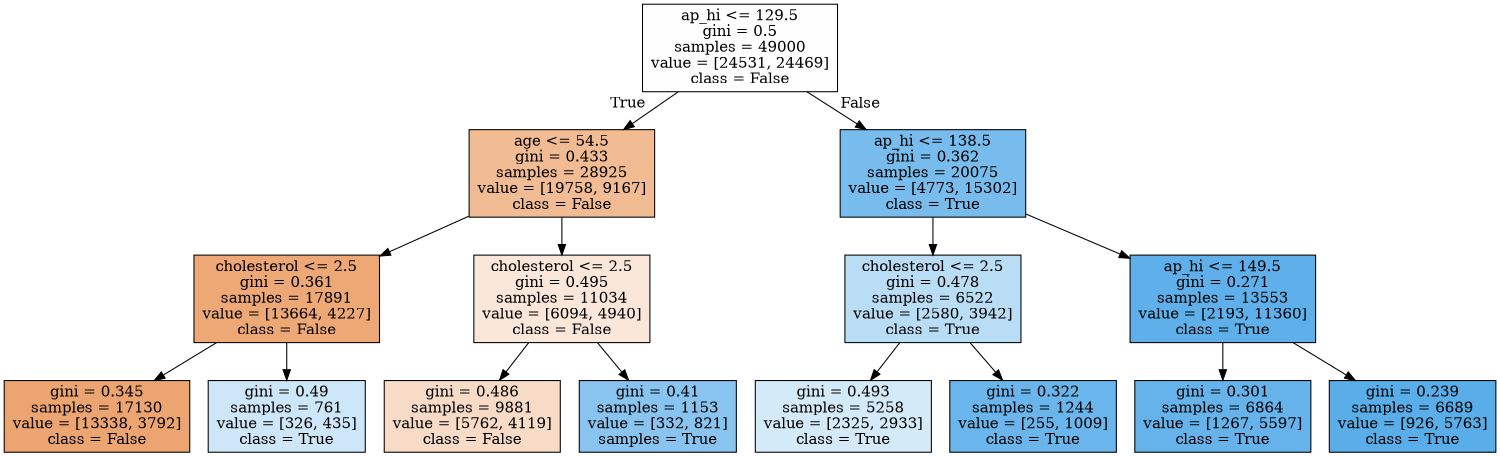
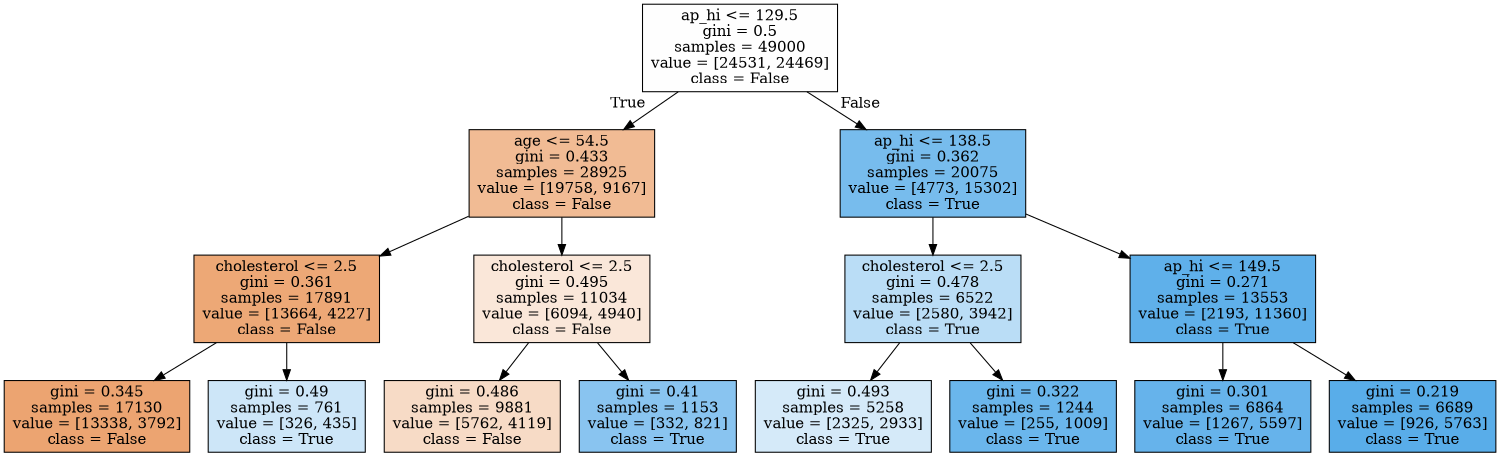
  digraph {
    node [color=black shape=box style=filled]
    n1 [fillcolor="#e5813901" label="ap_hi <= 129.5\ngini = 0.5\nsamples = 49000\nvalue = [24531, 24469]\nclass = False"]
    n2 [fillcolor="#e5813989" label="age <= 54.5\ngini = 0.433\nsamples = 28925\nvalue = [19758, 9167]\nclass = False"]
    n3 [fillcolor="#399de5af" label="ap_hi <= 138.5\ngini = 0.362\nsamples = 20075\nvalue = [4773, 15302]\nclass = True"]
    n4 [fillcolor="#e58139b0" label="cholesterol <= 2.5\ngini = 0.361\nsamples = 17891\nvalue = [13664, 4227]\nclass = False"]
    n5 [fillcolor="#e5813930" label="cholesterol <= 2.5\ngini = 0.495\nsamples = 11034\nvalue = [6094, 4940]\nclass = False"]
    n6 [fillcolor="#399de558" label="cholesterol <= 2.5\ngini = 0.478\nsamples = 6522\nvalue = [2580, 3942]\nclass = True"]
    n7 [fillcolor="#399de5ce" label="ap_hi <= 149.5\ngini = 0.271\nsamples = 13553\nvalue = [2193, 11360]\nclass = True"]
    n8 [fillcolor="#e58139b7" label="gini = 0.345\nsamples = 17130\nvalue = [13338, 3792]\nclass = False"]
    n9 [fillcolor="#399de540" label="gini = 0.49\nsamples = 761\nvalue = [326, 435]\nclass = True"]
    n10 [fillcolor="#e5813949" label="gini = 0.486\nsamples = 9881\nvalue = [5762, 4119]\nclass = False"]
-   n11 [fillcolor="#399de598" label="gini = 0.41\nsamples = 1153\nvalue = [332, 821]\nsamples = True"]
+   n11 [fillcolor="#399de598" label="gini = 0.41\nsamples = 1153\nvalue = [332, 821]\nclass = True"]
    n12 [fillcolor="#399de535" label="gini = 0.493\nsamples = 5258\nvalue = [2325, 2933]\nclass = True"]
    n13 [fillcolor="#399de5bf" label="gini = 0.322\nsamples = 1244\nvalue = [255, 1009]\nclass = True"]
    n14 [fillcolor="#399de5c5" label="gini = 0.301\nsamples = 6864\nvalue = [1267, 5597]\nclass = True"]
-   n15 [fillcolor="#399de5d6" label="gini = 0.239\nsamples = 6689\nvalue = [926, 5763]\nclass = True"]
+   n15 [fillcolor="#399de5d6" label="gini = 0.219\nsamples = 6689\nvalue = [926, 5763]\nclass = True"]
    n1 -> n2 [headlabel=True labelangle=45 labeldistance=2.5]
    n1 -> n3 [headlabel=False labelangle=-45 labeldistance=2.5]
    n2 -> n4
    n2 -> n5
    n3 -> n6
    n3 -> n7
    n4 -> n8
    n4 -> n9
    n5 -> n10
    n5 -> n11
    n6 -> n12
    n6 -> n13
    n7 -> n14
    n7 -> n15
  }
